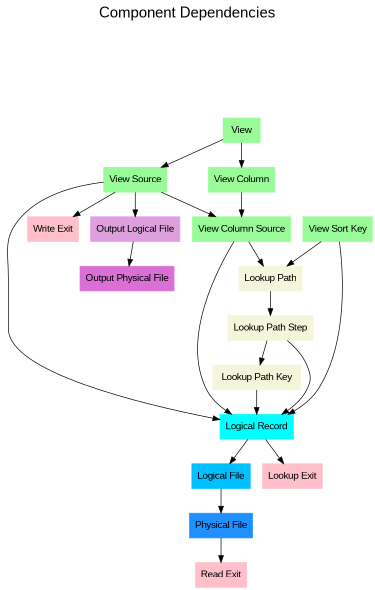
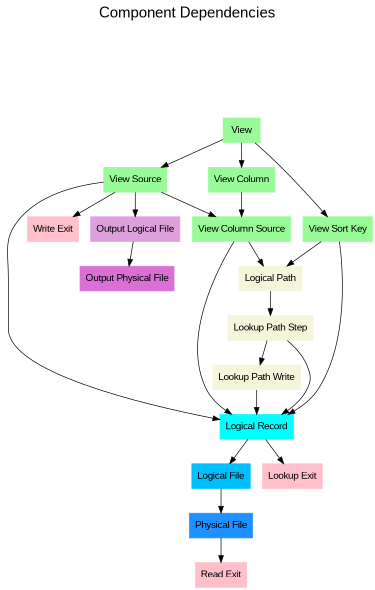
  digraph {
    fontname="Liberation Sans"
    fontsize=22
    label="Component Dependencies\n\n\n"
    labeljust=center
    labelloc=t
    rankdir=TB
    node [color=PaleGreen fontname="Liberation Sans" shape=rect style=filled]
    edge [fontname="Liberation Sans"]
    n1 [label=View]
    n2 [label="View Source"]
    n3 [label="View Column"]
    n4 [label="View Sort Key"]
    n5 [label="View Column Source"]
    n6 [color=cyan label="Logical Record"]
    n7 [color=plum label="Output Logical File"]
    n8 [color=pink label="Write Exit"]
-   n9 [color=beige label="Lookup Path"]
+   n9 [color=beige label="Logical Path"]
    n10 [color=deepskyblue label="Logical File"]
    n11 [color=pink label="Lookup Exit"]
    n12 [color=orchid label="Output Physical File"]
    n13 [color=beige label="Lookup Path Step"]
    n14 [color=dodgerblue label="Physical File"]
    n15 [color=pink label="Read Exit"]
-   n16 [color=beige label="Lookup Path Key"]
+   n16 [color=beige label="Lookup Path Write"]
    n1 -> n2
    n1 -> n3
+   n1 -> n4
    n2 -> n5
    n2 -> n6
    n2 -> n7
    n2 -> n8
    n3 -> n5
    n4 -> n6
    n4 -> n9
    n5 -> n6
    n5 -> n9
    n6 -> n10
    n6 -> n11
    n7 -> n12
    n9 -> n13
    n10 -> n14
    n13 -> n6
    n13 -> n16
    n14 -> n15
    n16 -> n6
  }
